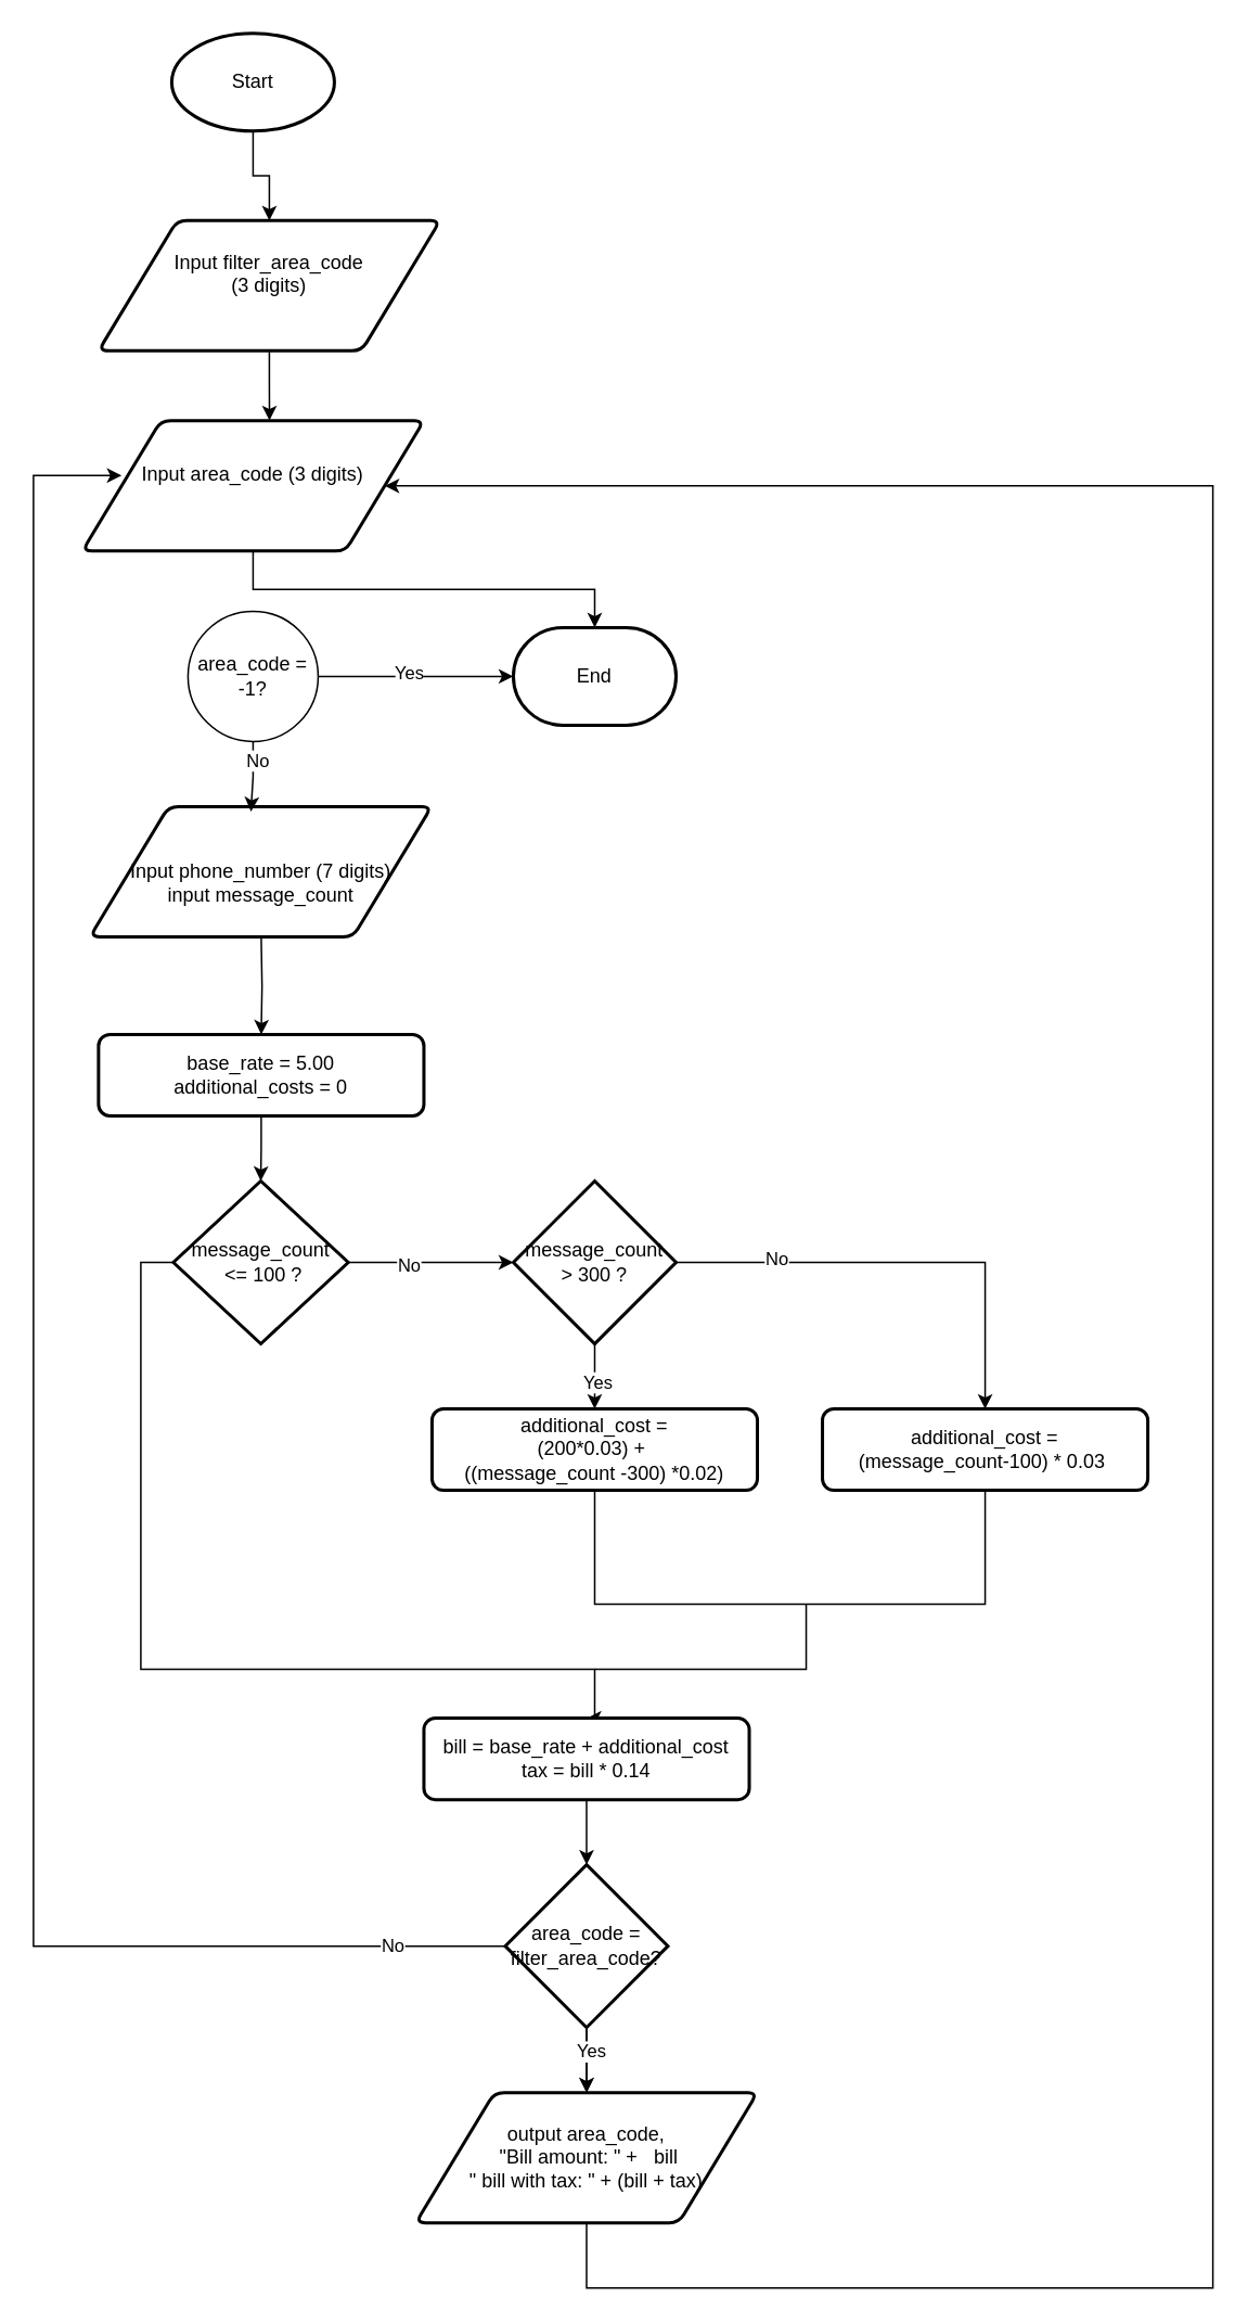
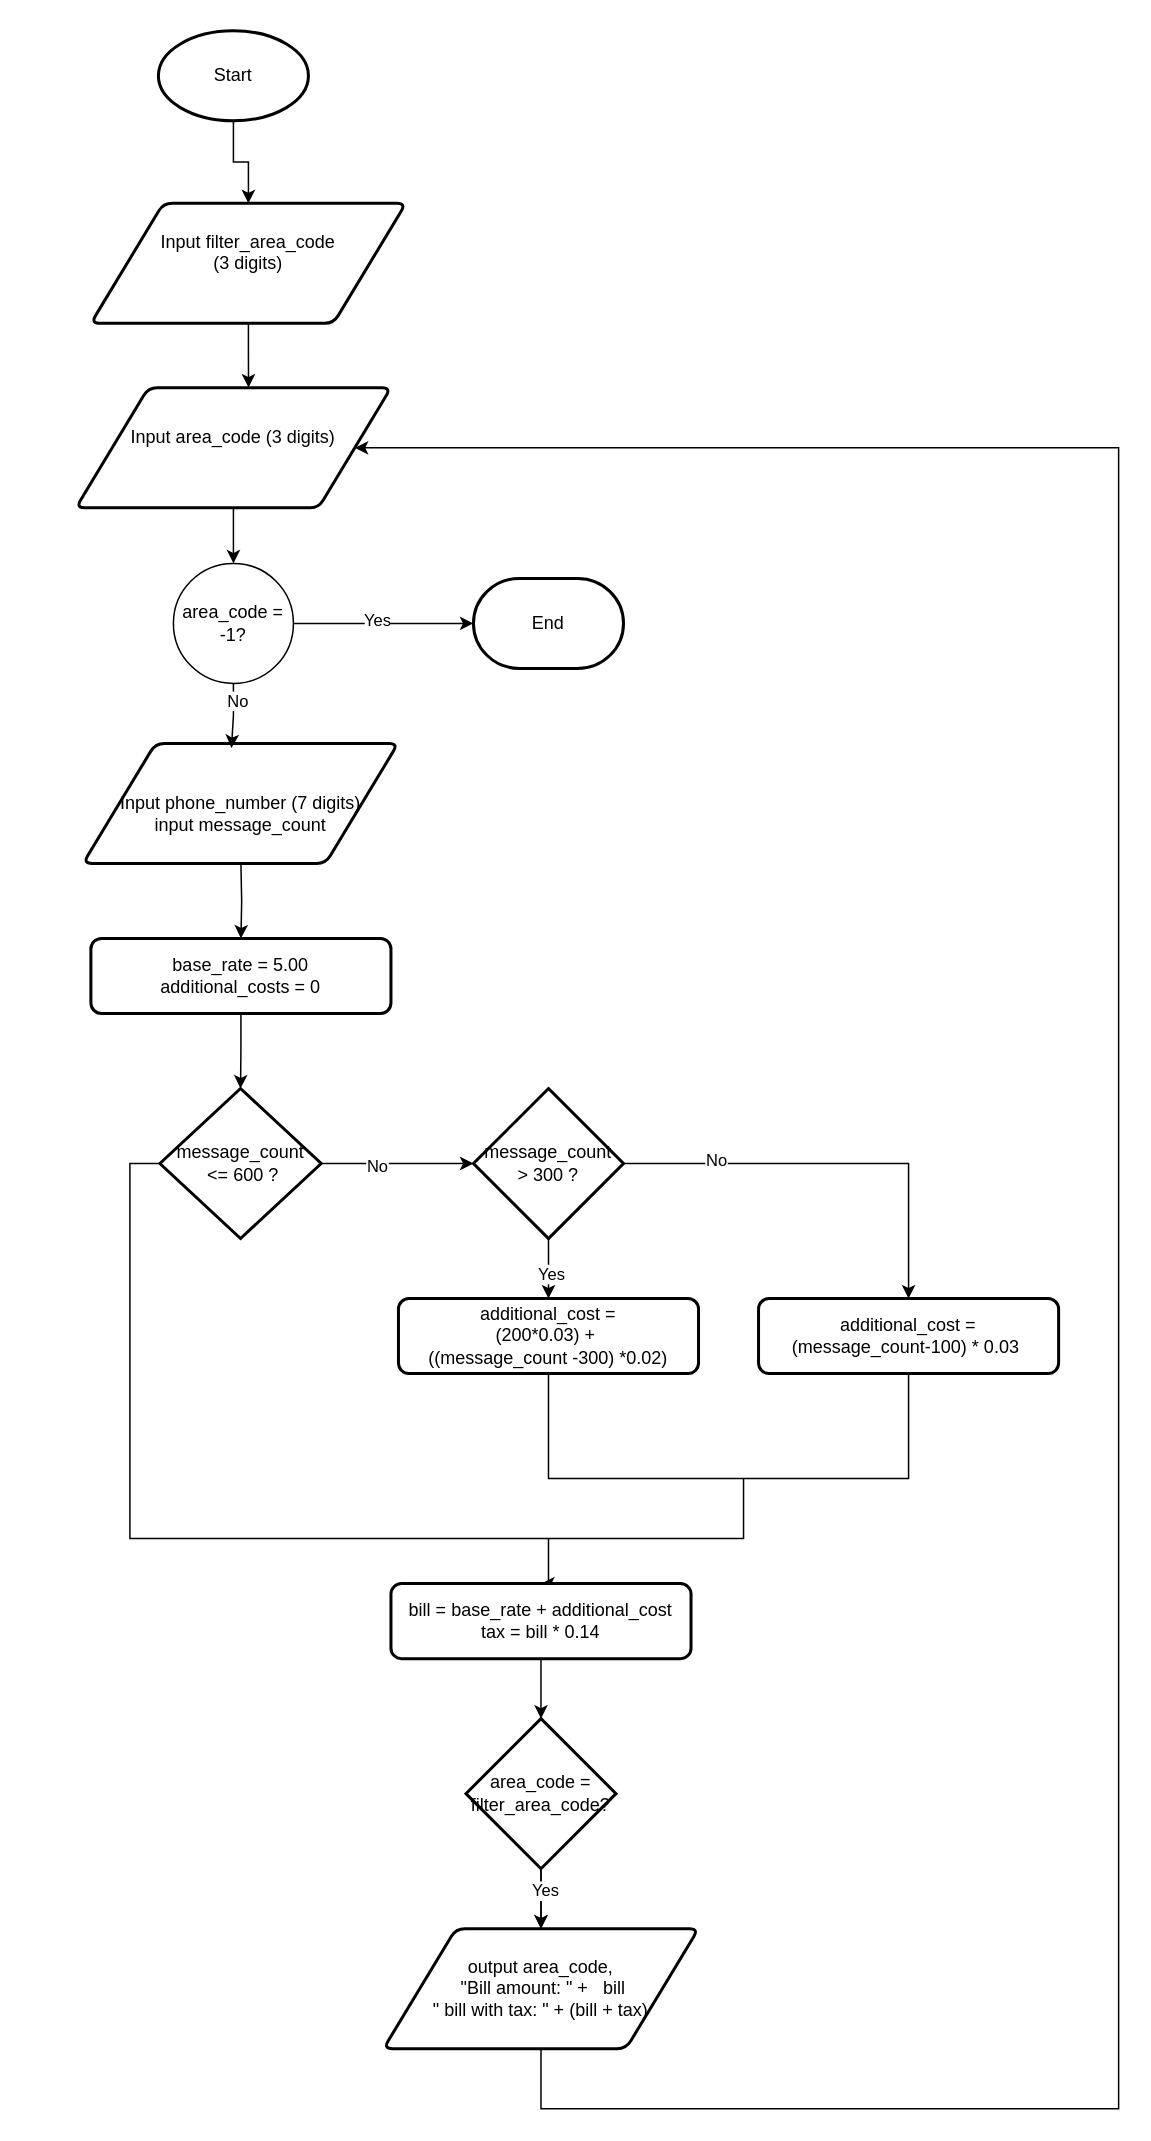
  <mxCell id="0" />
  <mxCell id="1" parent="0" />
  <mxCell id="2" style="edgeStyle=orthogonalEdgeStyle;rounded=0;orthogonalLoop=1;jettySize=auto;html=1;exitX=0.5;exitY=1;exitDx=0;exitDy=0;exitPerimeter=0;entryX=0.5;entryY=0;entryDx=0;entryDy=0;" edge="1" parent="1" source="3" target="32"><mxGeometry relative="1" as="geometry" /></mxCell>
  <mxCell id="3" value="Start" style="strokeWidth=2;html=1;shape=mxgraph.flowchart.start_1;whiteSpace=wrap;" parent="1" vertex="1"><mxGeometry x="105" y="20" width="100" height="60" as="geometry" /></mxCell>
  <mxCell id="4" style="edgeStyle=orthogonalEdgeStyle;rounded=0;orthogonalLoop=1;jettySize=auto;html=1;exitX=0.5;exitY=1;exitDx=0;exitDy=0;entryX=0.5;entryY=0;entryDx=0;entryDy=0;" parent="1" target="6" edge="1"><mxGeometry relative="1" as="geometry"><mxPoint x="160" y="575" as="sourcePoint" /></mxGeometry></mxCell>
  <mxCell id="5" value="&lt;div&gt;&lt;br&gt;&lt;/div&gt;&lt;div&gt;Input phone_number (7 digits)&lt;/div&gt;&lt;div&gt;input message_count&lt;/div&gt;" style="shape=parallelogram;html=1;strokeWidth=2;perimeter=parallelogramPerimeter;whiteSpace=wrap;rounded=1;arcSize=12;size=0.23;" parent="1" vertex="1"><mxGeometry x="54.75" y="495" width="210" height="80" as="geometry" /></mxCell>
- <mxCell id="6" value="base_rate = 5.00&lt;div&gt;additional_costs = 0&lt;/div&gt;" style="rounded=1;whiteSpace=wrap;html=1;absoluteArcSize=1;arcSize=14;strokeWidth=2;" parent="1" vertex="1"><mxGeometry x="60" y="635" width="200" height="50" as="geometry" /></mxCell>
+ <mxCell id="6" value="base_rate = 5.00&lt;div&gt;additional_costs = 0&lt;/div&gt;" style="rounded=1;whiteSpace=wrap;html=1;absoluteArcSize=1;arcSize=14;strokeWidth=2;" parent="1" vertex="1"><mxGeometry x="60" y="625" width="200" height="50" as="geometry" /></mxCell>
  <mxCell id="7" value="End" style="strokeWidth=2;html=1;shape=mxgraph.flowchart.terminator;whiteSpace=wrap;" parent="1" vertex="1"><mxGeometry x="315" y="385" width="100" height="60" as="geometry" /></mxCell>
  <mxCell id="8" style="edgeStyle=orthogonalEdgeStyle;rounded=0;orthogonalLoop=1;jettySize=auto;html=1;exitX=0;exitY=0.5;exitDx=0;exitDy=0;exitPerimeter=0;entryX=0.5;entryY=0;entryDx=0;entryDy=0;" parent="1" source="9" target="12" edge="1"><mxGeometry relative="1" as="geometry"><Array as="points"><mxPoint x="86" y="775" /><mxPoint x="86" y="1025" /><mxPoint x="365" y="1025" /></Array></mxGeometry></mxCell>
- <mxCell id="9" value="message_count&lt;div&gt;&amp;nbsp;&amp;lt;=&amp;nbsp;&lt;span style=&quot;background-color: transparent; color: light-dark(rgb(0, 0, 0), rgb(255, 255, 255));&quot;&gt;100 ?&lt;/span&gt;&lt;/div&gt;" style="strokeWidth=2;html=1;shape=mxgraph.flowchart.decision;whiteSpace=wrap;" parent="1" vertex="1"><mxGeometry x="106" y="725" width="107.5" height="100" as="geometry" /></mxCell>
+ <mxCell id="9" value="message_count&lt;div&gt;&amp;nbsp;&amp;lt;=&amp;nbsp;&lt;span style=&quot;background-color: transparent; color: light-dark(rgb(0, 0, 0), rgb(255, 255, 255));&quot;&gt;600 ?&lt;/span&gt;&lt;/div&gt;" style="strokeWidth=2;html=1;shape=mxgraph.flowchart.decision;whiteSpace=wrap;" parent="1" vertex="1"><mxGeometry x="106" y="725" width="107.5" height="100" as="geometry" /></mxCell>
  <mxCell id="10" style="edgeStyle=orthogonalEdgeStyle;rounded=0;orthogonalLoop=1;jettySize=auto;html=1;exitX=0.5;exitY=1;exitDx=0;exitDy=0;entryX=1;entryY=0.5;entryDx=0;entryDy=0;" parent="1" source="11" target="27" edge="1"><mxGeometry relative="1" as="geometry"><mxPoint x="330" y="295" as="targetPoint" /><Array as="points"><mxPoint x="360" y="1405" /><mxPoint x="745" y="1405" /><mxPoint x="745" y="298" /></Array></mxGeometry></mxCell>
  <mxCell id="11" value="output area_code,&lt;div&gt;&amp;nbsp;&quot;Bill amount: &quot; +&amp;nbsp;&lt;span style=&quot;background-color: transparent; color: light-dark(rgb(0, 0, 0), rgb(255, 255, 255));&quot;&gt;&amp;nbsp; bill&lt;/span&gt;&lt;div&gt;&lt;div&gt;&quot; bill with tax: &quot; + (bill + tax)&lt;/div&gt;&lt;/div&gt;&lt;/div&gt;" style="shape=parallelogram;html=1;strokeWidth=2;perimeter=parallelogramPerimeter;whiteSpace=wrap;rounded=1;arcSize=12;size=0.23;" parent="1" vertex="1"><mxGeometry x="255" y="1285" width="210" height="80" as="geometry" /></mxCell>
  <mxCell id="12" value="bill = base_rate + additional_cost&lt;div&gt;tax = bill * 0.14&lt;/div&gt;" style="rounded=1;whiteSpace=wrap;html=1;absoluteArcSize=1;arcSize=14;strokeWidth=2;" parent="1" vertex="1"><mxGeometry x="260" y="1055" width="200" height="50" as="geometry" /></mxCell>
  <mxCell id="13" style="edgeStyle=orthogonalEdgeStyle;rounded=0;orthogonalLoop=1;jettySize=auto;html=1;exitX=0.5;exitY=1;exitDx=0;exitDy=0;entryX=0.5;entryY=0;entryDx=0;entryDy=0;entryPerimeter=0;" parent="1" source="6" target="9" edge="1"><mxGeometry relative="1" as="geometry" /></mxCell>
  <mxCell id="14" style="edgeStyle=orthogonalEdgeStyle;rounded=0;orthogonalLoop=1;jettySize=auto;html=1;exitX=0.5;exitY=1;exitDx=0;exitDy=0;exitPerimeter=0;entryX=0.5;entryY=0;entryDx=0;entryDy=0;" parent="1" source="18" target="21" edge="1"><mxGeometry relative="1" as="geometry" /></mxCell>
  <mxCell id="15" value="Yes" style="edgeLabel;html=1;align=center;verticalAlign=middle;resizable=0;points=[];" parent="14" vertex="1" connectable="0"><mxGeometry x="0.134" y="1" relative="1" as="geometry"><mxPoint as="offset" /></mxGeometry></mxCell>
  <mxCell id="16" style="edgeStyle=orthogonalEdgeStyle;rounded=0;orthogonalLoop=1;jettySize=auto;html=1;exitX=1;exitY=0.5;exitDx=0;exitDy=0;exitPerimeter=0;" parent="1" source="18" target="22" edge="1"><mxGeometry relative="1" as="geometry" /></mxCell>
  <mxCell id="17" value="No" style="edgeLabel;html=1;align=center;verticalAlign=middle;resizable=0;points=[];" parent="16" vertex="1" connectable="0"><mxGeometry x="-0.562" y="3" relative="1" as="geometry"><mxPoint as="offset" /></mxGeometry></mxCell>
  <mxCell id="18" value="message_count&lt;div&gt;&amp;gt; 300 ?&lt;/div&gt;" style="strokeWidth=2;html=1;shape=mxgraph.flowchart.decision;whiteSpace=wrap;" parent="1" vertex="1"><mxGeometry x="315" y="725" width="100" height="100" as="geometry" /></mxCell>
  <mxCell id="19" style="edgeStyle=orthogonalEdgeStyle;rounded=0;orthogonalLoop=1;jettySize=auto;html=1;exitX=1;exitY=0.5;exitDx=0;exitDy=0;exitPerimeter=0;entryX=0;entryY=0.5;entryDx=0;entryDy=0;entryPerimeter=0;" parent="1" source="9" target="18" edge="1"><mxGeometry relative="1" as="geometry"><Array as="points"><mxPoint x="285" y="775" /><mxPoint x="285" y="775" /></Array></mxGeometry></mxCell>
  <mxCell id="20" value="No" style="edgeLabel;html=1;align=center;verticalAlign=middle;resizable=0;points=[];" parent="19" vertex="1" connectable="0"><mxGeometry x="-0.271" y="-1" relative="1" as="geometry"><mxPoint as="offset" /></mxGeometry></mxCell>
  <mxCell id="21" value="additional_cost =&lt;div&gt;(200*0.03) +&amp;nbsp;&lt;/div&gt;&lt;div&gt;((message_count -300) *0.02)&lt;/div&gt;" style="rounded=1;whiteSpace=wrap;html=1;absoluteArcSize=1;arcSize=14;strokeWidth=2;" parent="1" vertex="1"><mxGeometry x="265" y="865" width="200" height="50" as="geometry" /></mxCell>
  <mxCell id="22" value="additional_cost =&lt;div&gt;(message_count-100) * 0.03&amp;nbsp;&lt;/div&gt;" style="rounded=1;whiteSpace=wrap;html=1;absoluteArcSize=1;arcSize=14;strokeWidth=2;" parent="1" vertex="1"><mxGeometry x="505" y="865" width="200" height="50" as="geometry" /></mxCell>
  <mxCell id="23" value="" style="endArrow=none;html=1;rounded=0;exitX=0.5;exitY=1;exitDx=0;exitDy=0;entryX=0.5;entryY=1;entryDx=0;entryDy=0;" parent="1" source="21" target="22" edge="1"><mxGeometry width="50" height="50" relative="1" as="geometry"><mxPoint x="355" y="985" as="sourcePoint" /><mxPoint x="405" y="935" as="targetPoint" /><Array as="points"><mxPoint x="365" y="985" /><mxPoint x="605" y="985" /></Array></mxGeometry></mxCell>
  <mxCell id="24" value="" style="endArrow=none;html=1;rounded=0;" parent="1" edge="1"><mxGeometry width="50" height="50" relative="1" as="geometry"><mxPoint x="365" y="1025" as="sourcePoint" /><mxPoint x="495" y="985" as="targetPoint" /><Array as="points"><mxPoint x="495" y="1025" /></Array></mxGeometry></mxCell>
  <mxCell id="25" value="area_code =&lt;div&gt;-1?&lt;/div&gt;" style="ellipse;whiteSpace=wrap;html=1;" parent="1" vertex="1"><mxGeometry x="115" y="375" width="80" height="80" as="geometry" /></mxCell>
- <mxCell id="26" style="edgeStyle=orthogonalEdgeStyle;rounded=0;orthogonalLoop=1;jettySize=auto;html=1;exitX=0.5;exitY=1;exitDx=0;exitDy=0;" parent="1" source="27" target="7" edge="1"><mxGeometry relative="1" as="geometry" /></mxCell>
+ <mxCell id="26" style="edgeStyle=orthogonalEdgeStyle;rounded=0;orthogonalLoop=1;jettySize=auto;html=1;exitX=0.5;exitY=1;exitDx=0;exitDy=0;entryX=0.5;entryY=0;entryDx=0;entryDy=0;" parent="1" source="27" target="25" edge="1"><mxGeometry relative="1" as="geometry" /></mxCell>
  <mxCell id="27" value="Input area_code (3 digits)&lt;div&gt;&lt;br&gt;&lt;/div&gt;" style="shape=parallelogram;html=1;strokeWidth=2;perimeter=parallelogramPerimeter;whiteSpace=wrap;rounded=1;arcSize=12;size=0.23;" parent="1" vertex="1"><mxGeometry x="50" y="258" width="210" height="80" as="geometry" /></mxCell>
  <mxCell id="28" style="edgeStyle=orthogonalEdgeStyle;rounded=0;orthogonalLoop=1;jettySize=auto;html=1;exitX=1;exitY=0.5;exitDx=0;exitDy=0;entryX=0;entryY=0.5;entryDx=0;entryDy=0;entryPerimeter=0;" parent="1" source="25" target="7" edge="1"><mxGeometry relative="1" as="geometry" /></mxCell>
  <mxCell id="29" value="Yes" style="edgeLabel;html=1;align=center;verticalAlign=middle;resizable=0;points=[];" parent="28" vertex="1" connectable="0"><mxGeometry x="-0.079" y="3" relative="1" as="geometry"><mxPoint as="offset" /></mxGeometry></mxCell>
  <mxCell id="30" style="edgeStyle=orthogonalEdgeStyle;rounded=0;orthogonalLoop=1;jettySize=auto;html=1;exitX=0.5;exitY=1;exitDx=0;exitDy=0;entryX=0.47;entryY=0.039;entryDx=0;entryDy=0;entryPerimeter=0;" parent="1" source="25" edge="1"><mxGeometry relative="1" as="geometry"><mxPoint x="153.7" y="498.12" as="targetPoint" /></mxGeometry></mxCell>
  <mxCell id="31" value="No" style="edgeLabel;html=1;align=center;verticalAlign=middle;resizable=0;points=[];" parent="30" vertex="1" connectable="0"><mxGeometry x="-0.479" y="2" relative="1" as="geometry"><mxPoint as="offset" /></mxGeometry></mxCell>
  <mxCell id="32" value="Input filter_area_code&lt;div&gt;(3 digits)&lt;div&gt;&lt;br&gt;&lt;/div&gt;&lt;/div&gt;" style="shape=parallelogram;html=1;strokeWidth=2;perimeter=parallelogramPerimeter;whiteSpace=wrap;rounded=1;arcSize=12;size=0.23;" vertex="1" parent="1"><mxGeometry x="60" y="135" width="210" height="80" as="geometry" /></mxCell>
  <mxCell id="33" style="edgeStyle=orthogonalEdgeStyle;rounded=0;orthogonalLoop=1;jettySize=auto;html=1;exitX=0.5;exitY=1;exitDx=0;exitDy=0;entryX=0.548;entryY=-0.002;entryDx=0;entryDy=0;entryPerimeter=0;" edge="1" parent="1" source="32" target="27"><mxGeometry relative="1" as="geometry" /></mxCell>
  <mxCell id="34" style="edgeStyle=orthogonalEdgeStyle;rounded=0;orthogonalLoop=1;jettySize=auto;html=1;exitX=0.5;exitY=1;exitDx=0;exitDy=0;exitPerimeter=0;entryX=0.5;entryY=0;entryDx=0;entryDy=0;" edge="1" parent="1" source="37" target="11"><mxGeometry relative="1" as="geometry" /></mxCell>
  <mxCell id="35" value="" style="edgeStyle=orthogonalEdgeStyle;rounded=0;orthogonalLoop=1;jettySize=auto;html=1;" edge="1" parent="1" source="37" target="11"><mxGeometry relative="1" as="geometry" /></mxCell>
  <mxCell id="36" value="Yes" style="edgeLabel;html=1;align=center;verticalAlign=middle;resizable=0;points=[];" vertex="1" connectable="0" parent="35"><mxGeometry x="-0.3" y="2" relative="1" as="geometry"><mxPoint as="offset" /></mxGeometry></mxCell>
  <mxCell id="37" value="area_code =&lt;div&gt;filter_area_code?&lt;/div&gt;" style="strokeWidth=2;html=1;shape=mxgraph.flowchart.decision;whiteSpace=wrap;" vertex="1" parent="1"><mxGeometry x="310" y="1145" width="100" height="100" as="geometry" /></mxCell>
  <mxCell id="38" style="edgeStyle=orthogonalEdgeStyle;rounded=0;orthogonalLoop=1;jettySize=auto;html=1;exitX=0.5;exitY=1;exitDx=0;exitDy=0;entryX=0.5;entryY=0;entryDx=0;entryDy=0;entryPerimeter=0;" edge="1" parent="1" source="12" target="37"><mxGeometry relative="1" as="geometry" /></mxCell>
- <mxCell id="39" style="edgeStyle=orthogonalEdgeStyle;rounded=0;orthogonalLoop=1;jettySize=auto;html=1;exitX=0;exitY=0.5;exitDx=0;exitDy=0;exitPerimeter=0;entryX=0.115;entryY=0.42;entryDx=0;entryDy=0;entryPerimeter=0;" edge="1" parent="1" source="37" target="27"><mxGeometry relative="1" as="geometry"><Array as="points"><mxPoint x="20" y="1195" /><mxPoint x="20" y="292" /></Array></mxGeometry></mxCell>
- <mxCell id="40" value="No" style="edgeLabel;html=1;align=center;verticalAlign=middle;resizable=0;points=[];" vertex="1" connectable="0" parent="39"><mxGeometry x="-0.887" y="-1" relative="1" as="geometry"><mxPoint as="offset" /></mxGeometry></mxCell>
